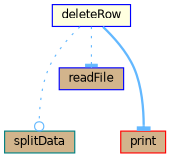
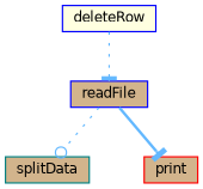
  digraph {
    rankdir=TB
    node [color=blue fillcolor=tan fontname=Helvetica fontsize=10 shape=box style=filled]
    edge [arrowhead=tee color=steelblue1 fontname=Helvetica fontsize=10 labelfontname=Helvetica labelfontsize=10 style=dotted]
    n1 [fillcolor=lightyellow fontcolor=black height=0.2 label=deleteRow width=0.4]
    n2 [height=0.2 label=readFile width=0.4]
    n3 [color=teal height=0.2 label=splitData width=0.4]
    n4 [color=red height=0.2 label=print width=0.4]
    n1 -> n2
-   n1 -> n3 [arrowhead=odot]
-   n1 -> n4 [style=bold]
+   n2 -> n3 [arrowhead=odot]
+   n2 -> n4 [style=bold]
  }
